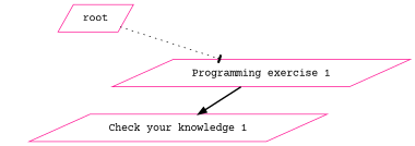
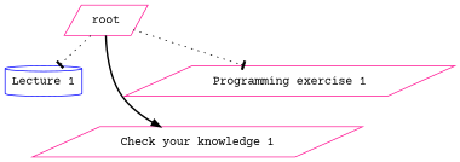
  digraph {
    fontname="Courier Prime"
    node [color=deeppink fontname="Courier Prime" shape=parallelogram]
    edge [arrowhead=tee fontname="Courier Prime" style=dotted]
    root
+   "Lecture 1" [color=blue shape=cylinder]
    "Check your knowledge 1"
    "Programming exercise 1"
-   "Programming exercise 1" -> "Check your knowledge 1" [arrowhead=normal style=bold]
+   root -> "Lecture 1"
+   root -> "Check your knowledge 1" [arrowhead=normal style=bold]
    root -> "Programming exercise 1"
  }
